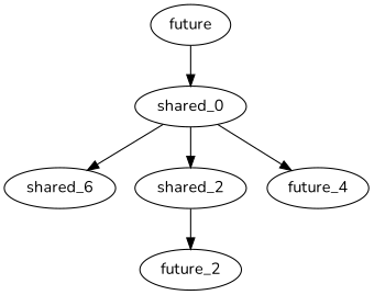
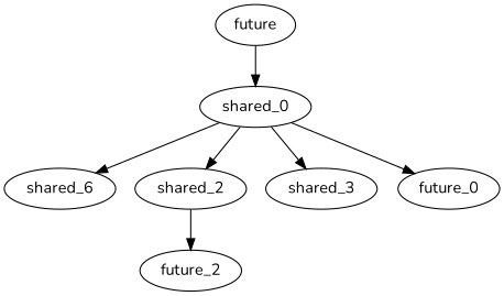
  digraph {
    fontname=Nunito
    node [fontname=Nunito]
    edge [fontname=Nunito]
    n1 [label=future]
    shared_0
    n3 [label=shared_6]
    shared_2
-   future_0 [label=future_4]
+   shared_3
+   future_0
    future_2
    n1 -> shared_0
    shared_0 -> n3
    shared_0 -> shared_2
+   shared_0 -> shared_3
    shared_0 -> future_0
    shared_2 -> future_2
  }
